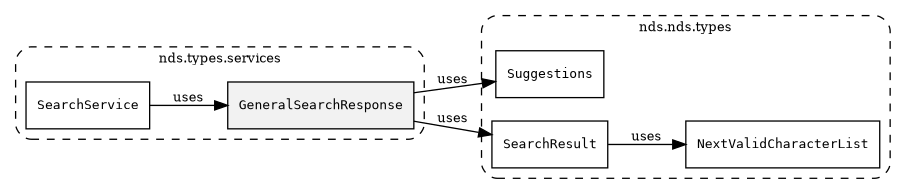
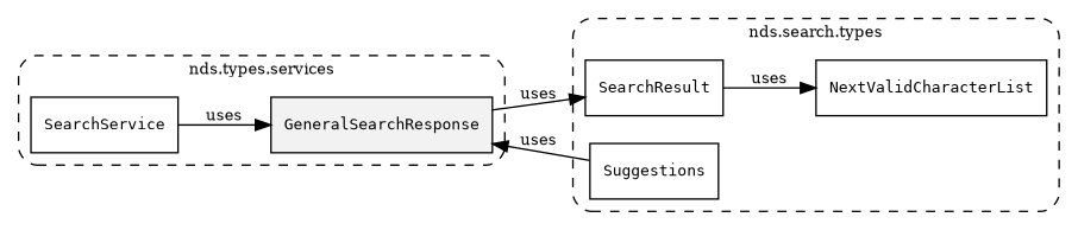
  digraph {
    fontsize=10
    rankdir=LR
    node [fontsize=10 shape=box]
    edge [fontsize=10]
    n1 [fillcolor="#0000000D" label=<<font face="monospace"><table align="center" border="0" cellspacing="0" cellpadding="0"><tr><td href="../../../content/packages/nds.search.services.html#Structure-GeneralSearchResponse" title="Structure defined in nds.search.services">GeneralSearchResponse</td></tr></table></font>> style=filled]
    n2 [label=<<font face="monospace"><table align="center" border="0" cellspacing="0" cellpadding="0"><tr><td href="../../../content/packages/nds.search.services.html#Service-SearchService" title="Service defined in nds.search.services">SearchService</td></tr></table></font>>]
    n3 [label=<<font face="monospace"><table align="center" border="0" cellspacing="0" cellpadding="0"><tr><td href="../../../content/packages/nds.search.types.html#Structure-Suggestions" title="Structure defined in nds.search.types">Suggestions</td></tr></table></font>>]
    n4 [label=<<font face="monospace"><table align="center" border="0" cellspacing="0" cellpadding="0"><tr><td href="../../../content/packages/nds.search.types.html#Structure-NextValidCharacterList" title="Structure defined in nds.search.types">NextValidCharacterList</td></tr></table></font>>]
    n5 [label=<<font face="monospace"><table align="center" border="0" cellspacing="0" cellpadding="0"><tr><td href="../../../content/packages/nds.search.types.html#Structure-SearchResult" title="Structure defined in nds.search.types">SearchResult</td></tr></table></font>>]
    subgraph cluster_1 {
      label="nds.types.services"
      style="dashed, rounded"
      n1
      n2
    }
    subgraph cluster_2 {
-     label="nds.nds.types"
+     label="nds.search.types"
      style="dashed, rounded"
      n3
      n4
      n5
    }
-   n1 -> n3 [label=uses]
+   n3 -> n1 [label=uses]
    n1 -> n5 [label=uses]
    n2 -> n1 [label=uses]
    n5 -> n4 [label=uses]
  }
